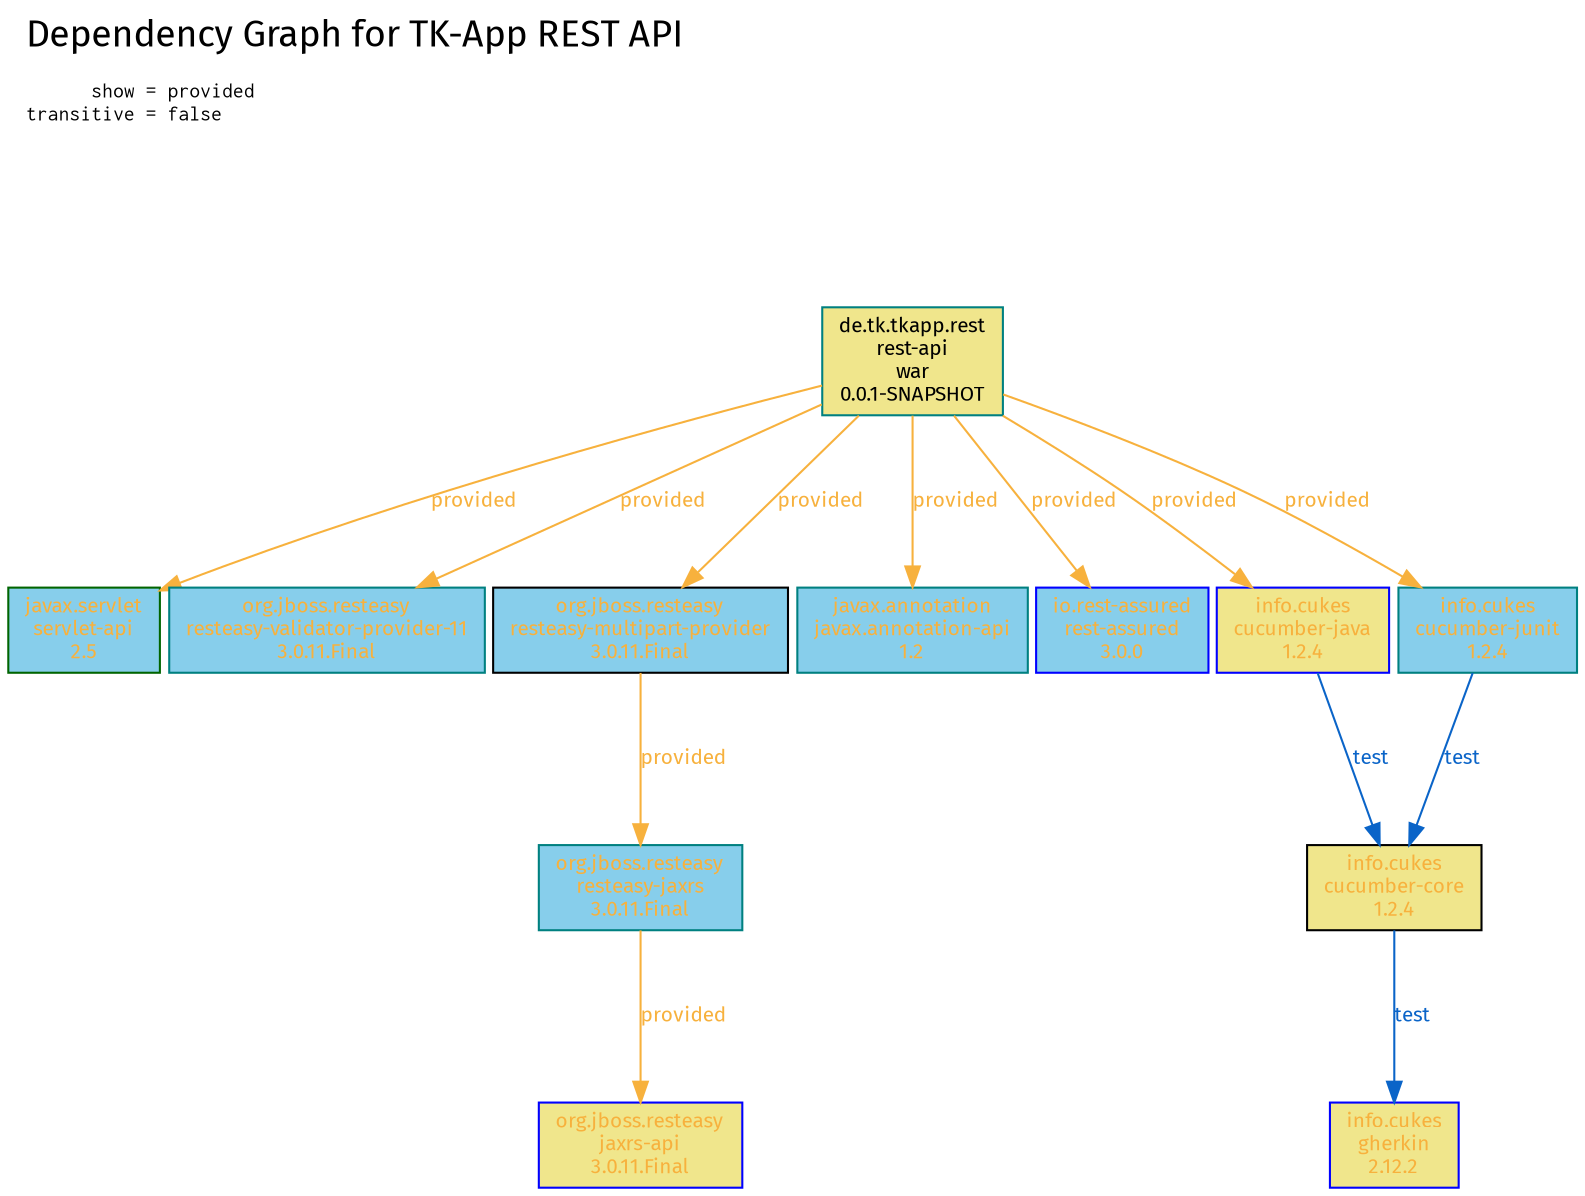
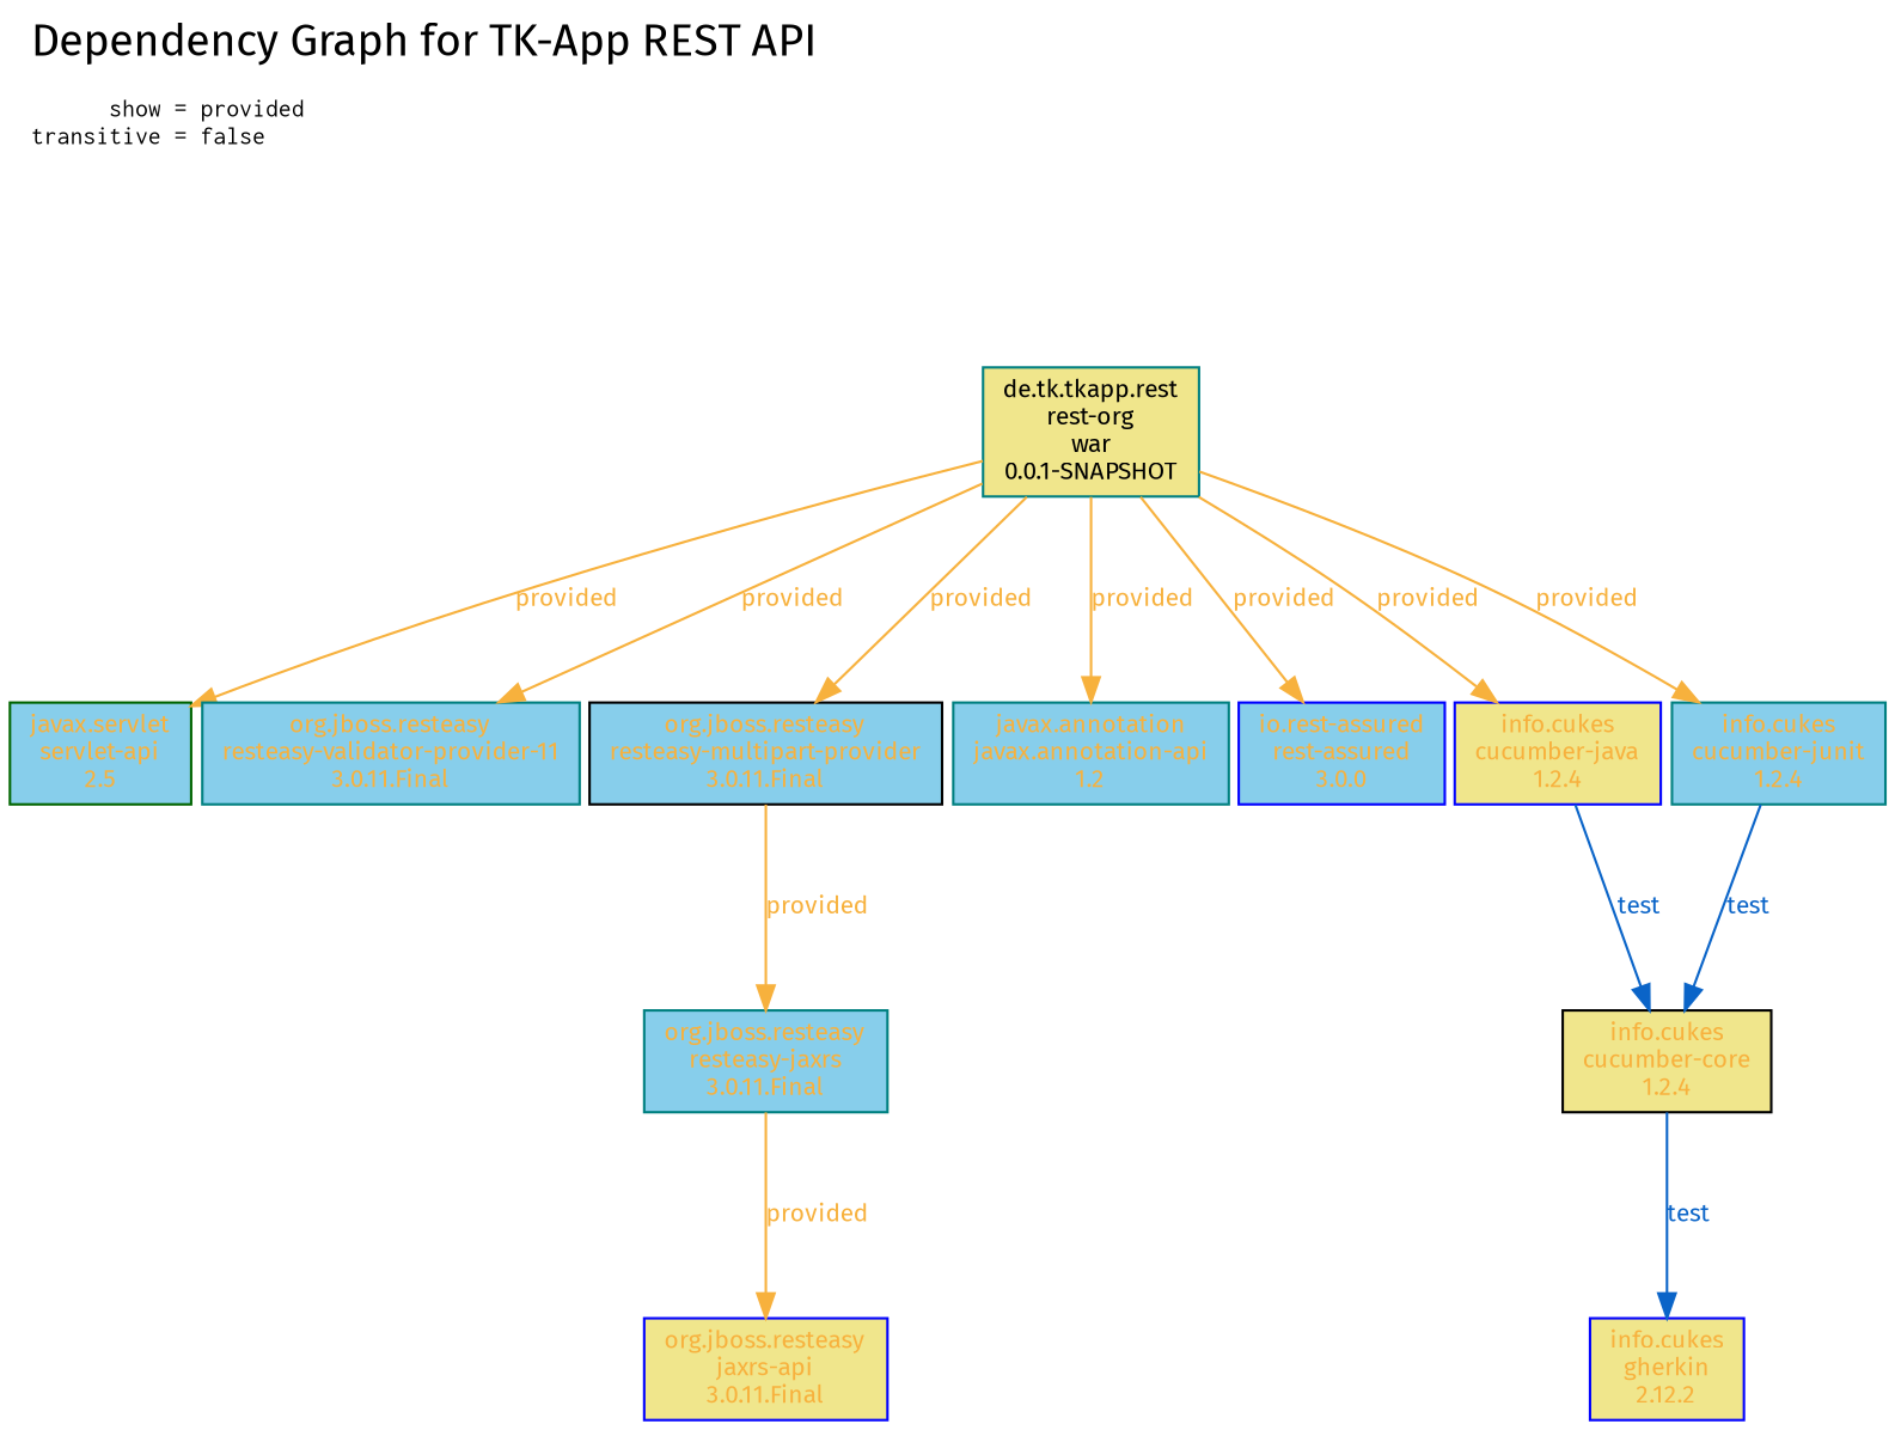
  digraph {
    fontname="Fira Sans"
    fontsize=18
    label=<<table border="0" cellpadding="0" cellspacing="0"><tr><td>Dependency Graph for TK-App REST API</td></tr><tr><td><font color="black" face="Courier" point-size="10"> </font></td></tr><tr><td align="LEFT"><font color="black" face="Courier" point-size="10">      show = provided</font></td></tr><tr><td align="LEFT"><font color="black" face="Courier" point-size="10">transitive = false</font></td></tr><tr><td><font color="black" face="Courier" point-size="10"> </font></td></tr></table>>
    labeljust=l
    labelloc=t
    nodesep=.05
    rankdir=TB
    ranksep=1
    node [color=teal fillcolor=skyblue fontcolor="#F7B13D" fontname="Fira Sans" fontsize=10 shape=rectangle style="solid,filled"]
    edge [color="#F7B13D" fontcolor="#F7B13D" fontname="Fira Sans" fontsize=10 style=solid weight=1.0]
-   n1 [fillcolor=khaki fontcolor=black label="de.tk.tkapp.rest\nrest-api\nwar\n0.0.1-SNAPSHOT"]
+   n1 [fillcolor=khaki fontcolor=black label="de.tk.tkapp.rest\nrest-org\nwar\n0.0.1-SNAPSHOT"]
    n2 [color=darkgreen label="javax.servlet\nservlet-api\n2.5"]
    n3 [label="org.jboss.resteasy\nresteasy-validator-provider-11\n3.0.11.Final"]
    n4 [color=black label="org.jboss.resteasy\nresteasy-multipart-provider\n3.0.11.Final"]
    n5 [label="javax.annotation\njavax.annotation-api\n1.2"]
    n6 [color=blue label="io.rest-assured\nrest-assured\n3.0.0"]
    n7 [color=blue fillcolor=khaki label="info.cukes\ncucumber-java\n1.2.4"]
    n8 [label="info.cukes\ncucumber-junit\n1.2.4"]
    n9 [label="org.jboss.resteasy\nresteasy-jaxrs\n3.0.11.Final"]
    n10 [color=blue fillcolor=khaki label="org.jboss.resteasy\njaxrs-api\n3.0.11.Final"]
    n11 [color=black fillcolor=khaki label="info.cukes\ncucumber-core\n1.2.4"]
    n12 [color=blue fillcolor=khaki label="info.cukes\ngherkin\n2.12.2"]
    n1 -> n2 [label=provided]
    n1 -> n3 [label=provided]
    n1 -> n4 [label=provided]
    n1 -> n5 [label=provided]
    n1 -> n6 [label=provided]
    n1 -> n7 [label=provided]
    n1 -> n8 [label=provided]
    n4 -> n9 [label=provided]
    n7 -> n11 [color="#0A64C8" fontcolor="#0A64C8" label=test]
    n8 -> n11 [color="#0A64C8" fontcolor="#0A64C8" label=test]
    n9 -> n10 [label=provided]
    n11 -> n12 [color="#0A64C8" fontcolor="#0A64C8" label=test]
  }
